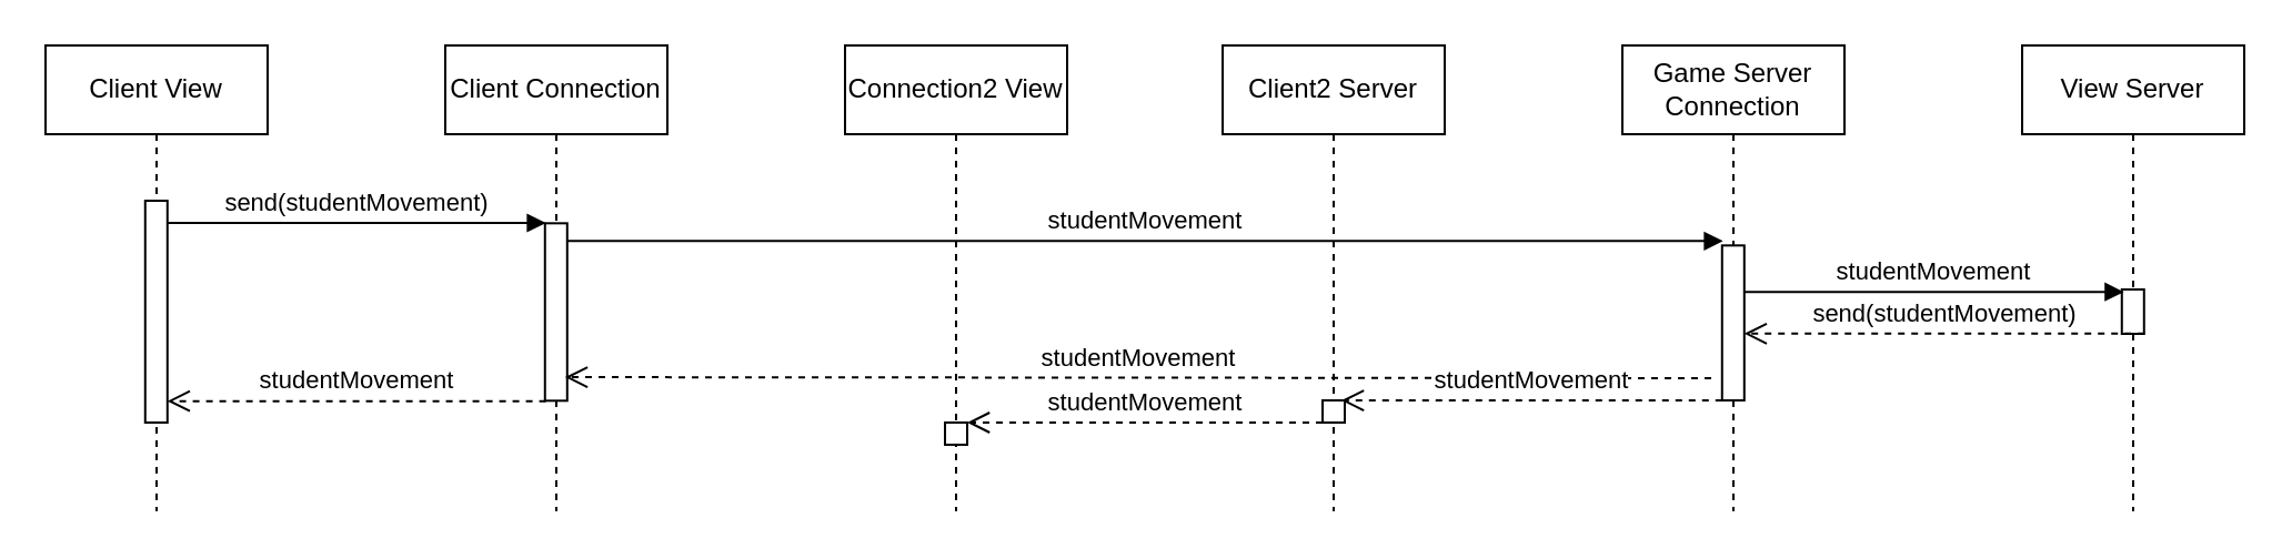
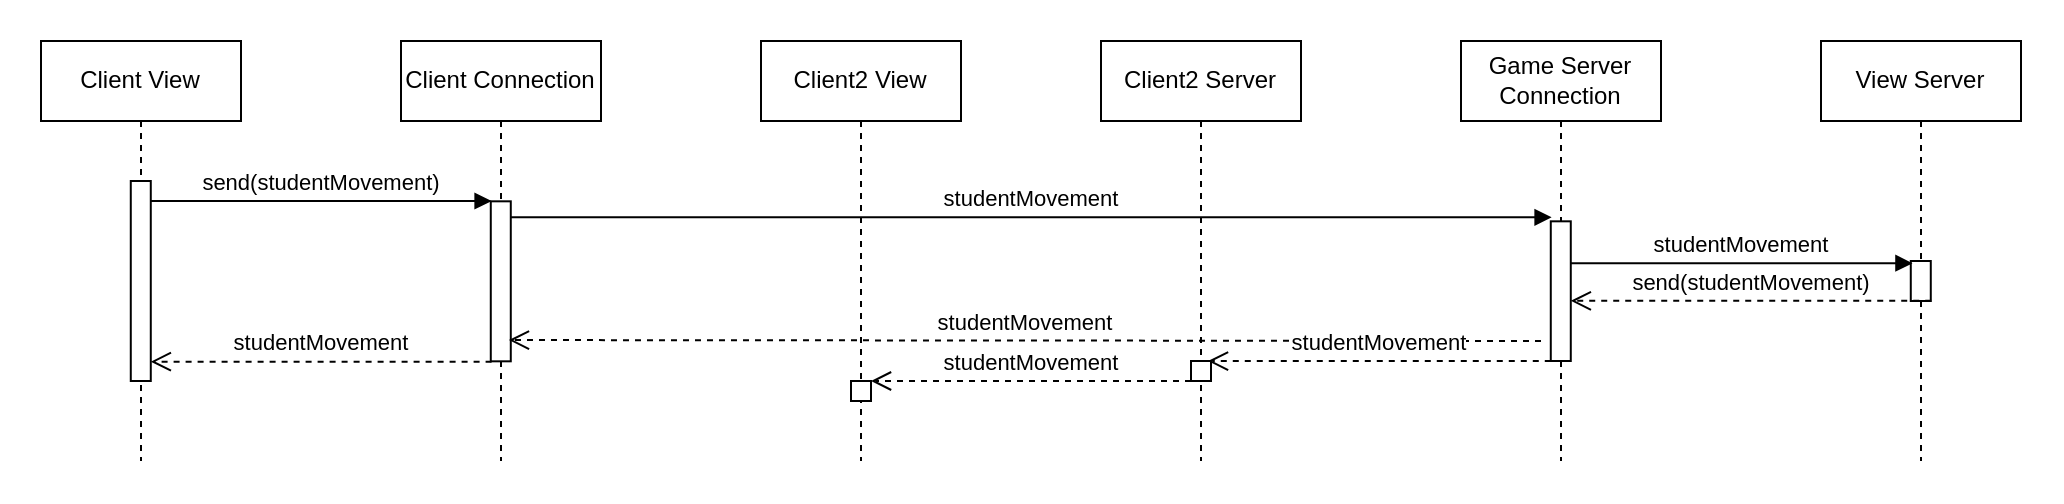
  <mxCell id="0" />
  <mxCell id="1" parent="0" />
  <mxCell id="2" value="Client View" style="shape=umlLifeline;perimeter=lifelinePerimeter;whiteSpace=wrap;html=1;container=1;collapsible=0;recursiveResize=0;outlineConnect=0;" vertex="1" parent="1"><mxGeometry x="20" y="20" width="100" height="210" as="geometry" /></mxCell>
  <mxCell id="3" value="" style="html=1;points=[];perimeter=orthogonalPerimeter;" vertex="1" parent="2"><mxGeometry x="44.89" y="70" width="10" height="100" as="geometry" /></mxCell>
  <mxCell id="4" value="Client Connection" style="shape=umlLifeline;perimeter=lifelinePerimeter;whiteSpace=wrap;html=1;container=1;collapsible=0;recursiveResize=0;outlineConnect=0;size=40;" vertex="1" parent="1"><mxGeometry x="200" y="20" width="100" height="210" as="geometry" /></mxCell>
  <mxCell id="5" value="" style="html=1;points=[];perimeter=orthogonalPerimeter;" vertex="1" parent="4"><mxGeometry x="44.89" y="80.16" width="10" height="80" as="geometry" /></mxCell>
  <mxCell id="6" value="Game Server&lt;br&gt;Connection" style="shape=umlLifeline;perimeter=lifelinePerimeter;whiteSpace=wrap;html=1;container=1;collapsible=0;recursiveResize=0;outlineConnect=0;" vertex="1" parent="1"><mxGeometry x="730" y="20" width="100" height="210" as="geometry" /></mxCell>
  <mxCell id="7" value="" style="html=1;points=[];perimeter=orthogonalPerimeter;" vertex="1" parent="6"><mxGeometry x="44.89" y="90.16" width="10" height="69.84" as="geometry" /></mxCell>
  <mxCell id="8" value="View Server" style="shape=umlLifeline;perimeter=lifelinePerimeter;whiteSpace=wrap;html=1;container=1;collapsible=0;recursiveResize=0;outlineConnect=0;" vertex="1" parent="1"><mxGeometry x="910" y="20" width="100" height="210" as="geometry" /></mxCell>
  <mxCell id="9" value="" style="html=1;points=[];perimeter=orthogonalPerimeter;" vertex="1" parent="8"><mxGeometry x="44.89" y="110" width="10" height="20" as="geometry" /></mxCell>
  <mxCell id="10" value="studentMovement" style="html=1;verticalAlign=bottom;endArrow=block;entryX=0.041;entryY=-0.029;entryDx=0;entryDy=0;entryPerimeter=0;" edge="1" parent="1" source="5" target="7"><mxGeometry width="80" relative="1" as="geometry"><mxPoint x="619.89" y="108.16" as="sourcePoint" /><mxPoint x="499.89" y="70.16" as="targetPoint" /></mxGeometry></mxCell>
  <mxCell id="11" value="studentMovement" style="html=1;verticalAlign=bottom;endArrow=open;dashed=1;endSize=8;entryX=0.906;entryY=0.867;entryDx=0;entryDy=0;entryPerimeter=0;" edge="1" parent="1" target="5"><mxGeometry relative="1" as="geometry"><mxPoint x="770" y="170" as="sourcePoint" /><mxPoint x="329.89" y="130.16" as="targetPoint" /></mxGeometry></mxCell>
  <mxCell id="12" value="send(studentMovement)" style="html=1;verticalAlign=bottom;endArrow=block;entryX=0.041;entryY=-0.002;entryDx=0;entryDy=0;entryPerimeter=0;" edge="1" parent="1" source="3" target="5"><mxGeometry width="80" relative="1" as="geometry"><mxPoint x="129.89" y="100" as="sourcePoint" /><mxPoint x="204.89" y="110.16" as="targetPoint" /></mxGeometry></mxCell>
  <mxCell id="13" value="studentMovement" style="html=1;verticalAlign=bottom;endArrow=block;entryX=0.084;entryY=0.056;entryDx=0;entryDy=0;entryPerimeter=0;" edge="1" parent="1" source="7" target="9"><mxGeometry width="80" relative="1" as="geometry"><mxPoint x="1304.89" y="130.16" as="sourcePoint" /><mxPoint x="1144.89" y="119.16" as="targetPoint" /></mxGeometry></mxCell>
  <mxCell id="14" value="send(studentMovement)" style="html=1;verticalAlign=bottom;endArrow=open;dashed=1;endSize=8;exitX=1.022;exitY=0.995;exitDx=0;exitDy=0;exitPerimeter=0;" edge="1" parent="1" source="9" target="7"><mxGeometry relative="1" as="geometry"><mxPoint x="1164.89" y="160.16" as="sourcePoint" /><mxPoint x="1274.89" y="160.16" as="targetPoint" /></mxGeometry></mxCell>
  <mxCell id="15" value="studentMovement" style="html=1;verticalAlign=bottom;endArrow=open;dashed=1;endSize=8;exitX=0.041;exitY=1.002;exitDx=0;exitDy=0;exitPerimeter=0;" edge="1" parent="1" source="5" target="3"><mxGeometry relative="1" as="geometry"><mxPoint x="294.89" y="180.16" as="sourcePoint" /><mxPoint x="129.89" y="180.32" as="targetPoint" /></mxGeometry></mxCell>
- <mxCell id="16" value="Connection2 View" style="shape=umlLifeline;perimeter=lifelinePerimeter;whiteSpace=wrap;html=1;container=1;collapsible=0;recursiveResize=0;outlineConnect=0;" vertex="1" parent="1"><mxGeometry x="380" y="20" width="100" height="210" as="geometry" /></mxCell>
+ <mxCell id="16" value="Client2 View" style="shape=umlLifeline;perimeter=lifelinePerimeter;whiteSpace=wrap;html=1;container=1;collapsible=0;recursiveResize=0;outlineConnect=0;" vertex="1" parent="1"><mxGeometry x="380" y="20" width="100" height="210" as="geometry" /></mxCell>
  <mxCell id="17" value="" style="html=1;points=[];perimeter=orthogonalPerimeter;" vertex="1" parent="16"><mxGeometry x="45" y="170" width="10" height="10" as="geometry" /></mxCell>
  <mxCell id="18" value="Client2 Server" style="shape=umlLifeline;perimeter=lifelinePerimeter;whiteSpace=wrap;html=1;container=1;collapsible=0;recursiveResize=0;outlineConnect=0;" vertex="1" parent="1"><mxGeometry x="550" y="20" width="100" height="210" as="geometry" /></mxCell>
  <mxCell id="19" value="" style="html=1;points=[];perimeter=orthogonalPerimeter;" vertex="1" parent="18"><mxGeometry x="45" y="160" width="10" height="10" as="geometry" /></mxCell>
  <mxCell id="20" value="studentMovement" style="html=1;verticalAlign=bottom;endArrow=open;dashed=1;endSize=8;entryX=0.848;entryY=0.005;entryDx=0;entryDy=0;entryPerimeter=0;" edge="1" parent="1" source="7" target="19"><mxGeometry relative="1" as="geometry"><mxPoint x="780" y="180" as="sourcePoint" /><mxPoint x="700" y="170" as="targetPoint" /></mxGeometry></mxCell>
  <mxCell id="21" value="studentMovement" style="html=1;verticalAlign=bottom;endArrow=open;dashed=1;endSize=8;" edge="1" parent="1" source="19" target="17"><mxGeometry relative="1" as="geometry"><mxPoint x="600" y="190" as="sourcePoint" /><mxPoint x="520" y="190" as="targetPoint" /></mxGeometry></mxCell>
